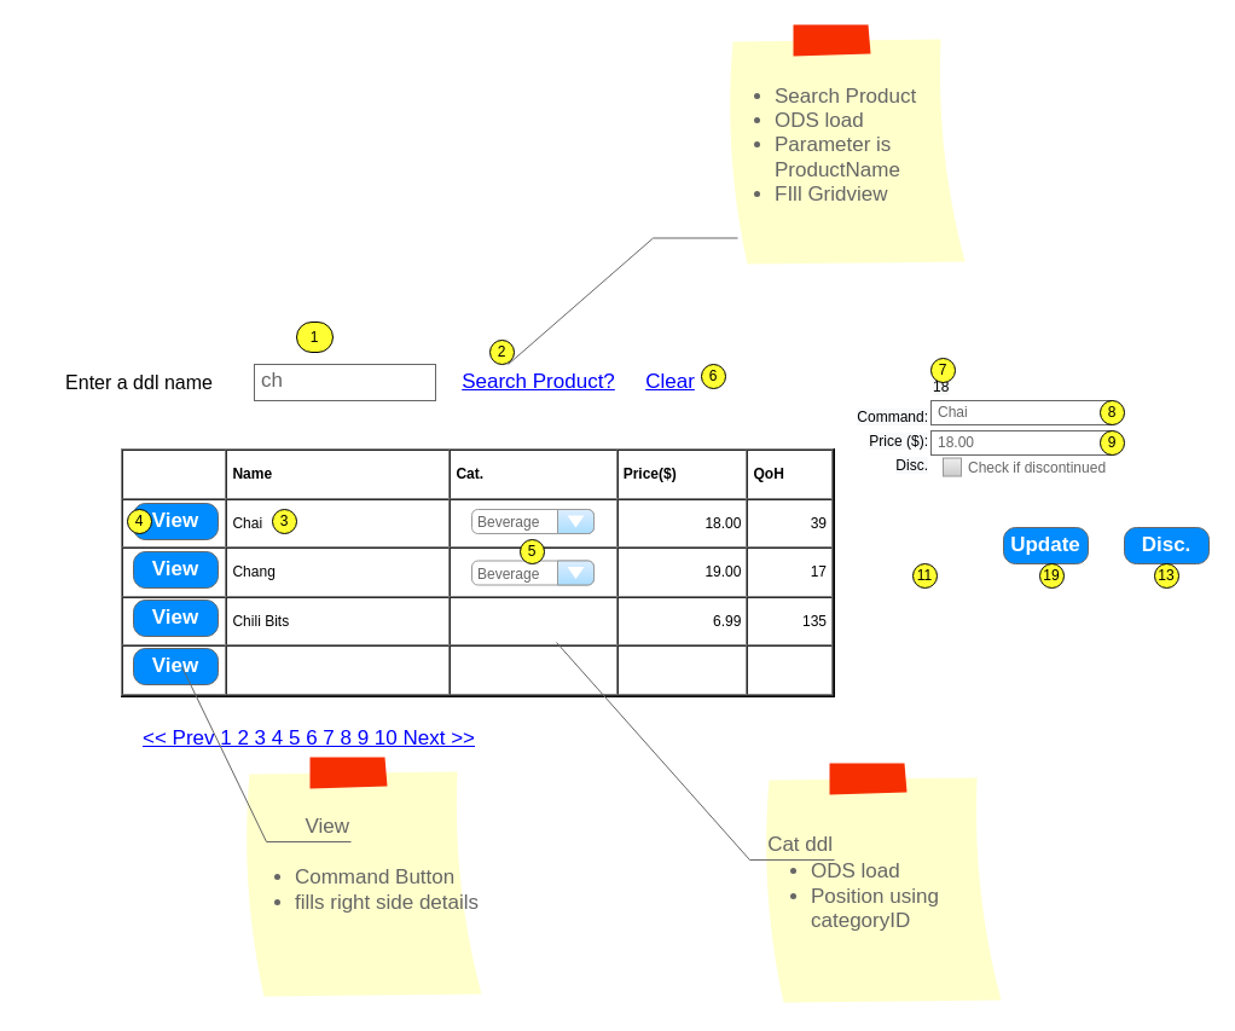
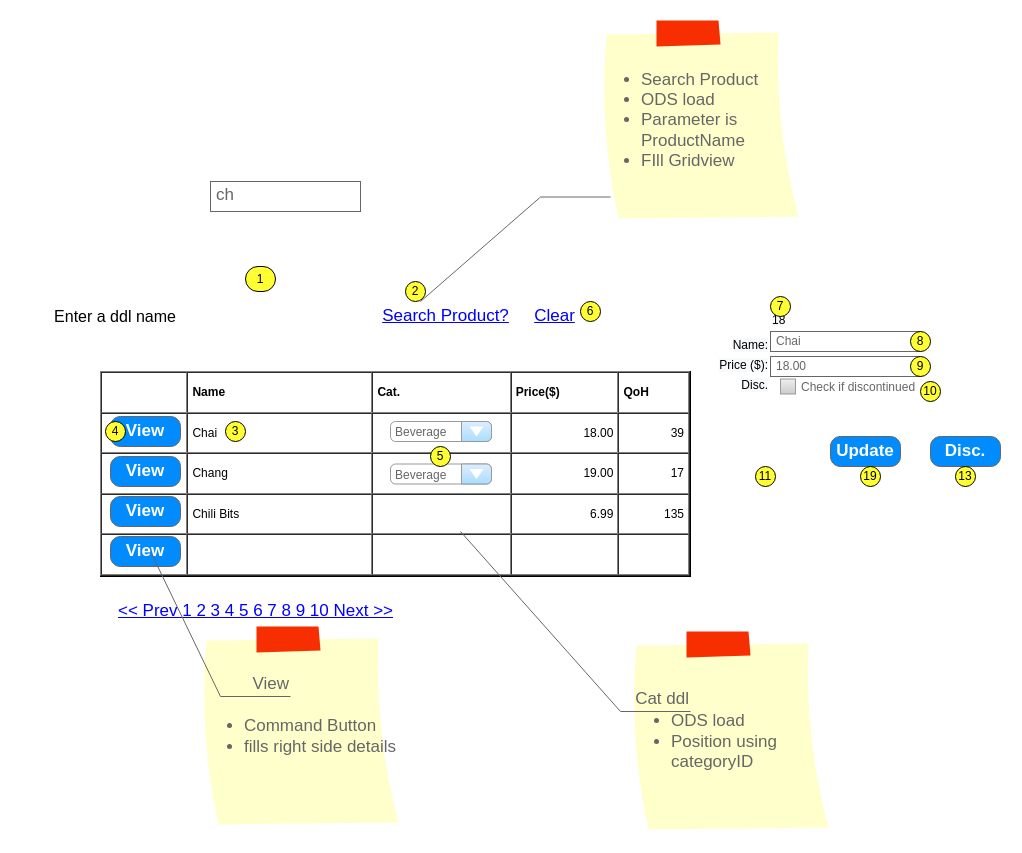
  <mxCell id="0" />
  <mxCell id="1" parent="0" />
  <mxCell id="2" value="&lt;font style=&quot;font-size: 16px&quot;&gt;Enter a ddl name&lt;/font&gt;" style="text;html=1;strokeColor=none;fillColor=none;align=center;verticalAlign=middle;whiteSpace=wrap;rounded=0;" vertex="1" parent="1"><mxGeometry x="20" y="306" width="190" height="20" as="geometry" /></mxCell>
- <mxCell id="3" value="ch" style="strokeWidth=1;shadow=0;dashed=0;align=center;html=1;shape=mxgraph.mockup.text.textBox;fontColor=#666666;align=left;fontSize=17;spacingLeft=4;spacingTop=-3;strokeColor=#666666;mainText=" vertex="1" parent="1"><mxGeometry x="210" y="301" width="150" height="30" as="geometry" /></mxCell>
+ <mxCell id="3" value="ch" style="strokeWidth=1;shadow=0;dashed=0;align=center;html=1;shape=mxgraph.mockup.text.textBox;fontColor=#666666;align=left;fontSize=17;spacingLeft=4;spacingTop=-3;strokeColor=#666666;mainText=" vertex="1" parent="1"><mxGeometry x="210" y="181" width="150" height="30" as="geometry" /></mxCell>
  <mxCell id="4" value="Search Product?" style="shape=rectangle;strokeColor=none;fillColor=none;linkText=;fontSize=17;fontColor=#0000ff;fontStyle=4;html=1;align=center;" vertex="1" parent="1"><mxGeometry x="370" y="301" width="150" height="30" as="geometry" /></mxCell>
  <mxCell id="5" value="Clear" style="shape=rectangle;strokeColor=none;fillColor=none;linkText=;fontSize=17;fontColor=#0000ff;fontStyle=4;html=1;align=center;" vertex="1" parent="1"><mxGeometry x="519" y="301" width="70" height="30" as="geometry" /></mxCell>
- <mxCell id="6" value="&lt;span style=&quot;color: rgb(0 , 0 , 0) ; font-family: &amp;#34;helvetica&amp;#34; ; font-size: 12px ; font-style: normal ; font-weight: 400 ; letter-spacing: normal ; text-indent: 0px ; text-transform: none ; word-spacing: 0px ; background-color: rgb(248 , 249 , 250) ; display: inline ; float: none&quot;&gt;Command:&lt;/span&gt;" style="text;whiteSpace=wrap;html=1;align=right;" vertex="1" parent="1"><mxGeometry x="680" y="331" width="90" height="30" as="geometry" /></mxCell>
+ <mxCell id="6" value="&lt;span style=&quot;color: rgb(0 , 0 , 0) ; font-family: &amp;#34;helvetica&amp;#34; ; font-size: 12px ; font-style: normal ; font-weight: 400 ; letter-spacing: normal ; text-indent: 0px ; text-transform: none ; word-spacing: 0px ; background-color: rgb(248 , 249 , 250) ; display: inline ; float: none&quot;&gt;Name:&lt;/span&gt;" style="text;whiteSpace=wrap;html=1;align=right;" vertex="1" parent="1"><mxGeometry x="680" y="331" width="90" height="30" as="geometry" /></mxCell>
  <mxCell id="7" value="&lt;span style=&quot;color: rgb(0 , 0 , 0) ; font-family: &amp;#34;helvetica&amp;#34; ; font-size: 12px ; font-style: normal ; font-weight: 400 ; letter-spacing: normal ; text-indent: 0px ; text-transform: none ; word-spacing: 0px ; background-color: rgb(248 , 249 , 250) ; display: inline ; float: none&quot;&gt;Price ($):&lt;/span&gt;" style="text;whiteSpace=wrap;html=1;align=right;" vertex="1" parent="1"><mxGeometry x="680" y="351" width="90" height="30" as="geometry" /></mxCell>
  <mxCell id="8" value="&lt;span style=&quot;color: rgb(0 , 0 , 0) ; font-family: &amp;#34;helvetica&amp;#34; ; font-size: 12px ; font-style: normal ; font-weight: 400 ; letter-spacing: normal ; text-indent: 0px ; text-transform: none ; word-spacing: 0px ; background-color: rgb(248 , 249 , 250) ; display: inline ; float: none&quot;&gt;Disc.&lt;/span&gt;" style="text;whiteSpace=wrap;html=1;align=right;" vertex="1" parent="1"><mxGeometry x="680" y="371" width="90" height="30" as="geometry" /></mxCell>
  <mxCell id="9" value="&lt;span style=&quot;color: rgb(0 , 0 , 0) ; font-family: &amp;#34;helvetica&amp;#34; ; font-size: 12px ; font-style: normal ; font-weight: 400 ; letter-spacing: normal ; text-align: right ; text-indent: 0px ; text-transform: none ; word-spacing: 0px ; background-color: rgb(248 , 249 , 250) ; display: inline ; float: none&quot;&gt;18&lt;/span&gt;" style="text;whiteSpace=wrap;html=1;" vertex="1" parent="1"><mxGeometry x="770" y="306" width="90" height="20" as="geometry" /></mxCell>
  <mxCell id="10" value="&lt;font style=&quot;font-size: 12px&quot;&gt;Check if discontinued&lt;/font&gt;" style="strokeWidth=1;shadow=0;dashed=0;align=center;html=1;shape=mxgraph.mockup.forms.rrect;rSize=0;fillColor=#eeeeee;strokeColor=#999999;gradientColor=#cccccc;align=left;spacingLeft=4;fontSize=17;fontColor=#666666;labelPosition=right;" vertex="1" parent="1"><mxGeometry x="780" y="378.5" width="15" height="15" as="geometry" /></mxCell>
  <mxCell id="11" value="&lt;table cellpadding=&quot;4&quot; cellspacing=&quot;0&quot; border=&quot;1&quot; style=&quot;font-size: 1em ; width: 100% ; height: 100%&quot;&gt;&lt;tbody&gt;&lt;tr&gt;&lt;th&gt;&amp;nbsp; &amp;nbsp; &amp;nbsp; &amp;nbsp; &amp;nbsp;&amp;nbsp;&lt;/th&gt;&lt;th&gt;Name&amp;nbsp; &amp;nbsp; &amp;nbsp; &amp;nbsp; &amp;nbsp; &amp;nbsp; &amp;nbsp; &amp;nbsp;&lt;/th&gt;&lt;td&gt;&lt;b&gt;Cat.&amp;nbsp; &amp;nbsp; &amp;nbsp; &amp;nbsp; &amp;nbsp; &amp;nbsp;&lt;/b&gt;&lt;/td&gt;&lt;td&gt;&lt;b&gt;Price($)&lt;/b&gt;&lt;/td&gt;&lt;td&gt;&lt;b&gt;QoH&lt;/b&gt;&lt;/td&gt;&lt;/tr&gt;&lt;tr&gt;&lt;td&gt;&amp;nbsp; &amp;nbsp;&lt;/td&gt;&lt;td&gt;Chai&lt;/td&gt;&lt;td&gt;&lt;br&gt;&lt;/td&gt;&lt;td style=&quot;text-align: right&quot;&gt;18.00&lt;/td&gt;&lt;td style=&quot;text-align: right&quot;&gt;39&lt;/td&gt;&lt;/tr&gt;&lt;tr&gt;&lt;td&gt;&lt;br&gt;&lt;/td&gt;&lt;td&gt;Chang&lt;/td&gt;&lt;td&gt;&lt;br&gt;&lt;/td&gt;&lt;td style=&quot;text-align: right&quot;&gt;19.00&lt;/td&gt;&lt;td style=&quot;text-align: right&quot;&gt;17&lt;/td&gt;&lt;/tr&gt;&lt;tr&gt;&lt;td&gt;&lt;br&gt;&lt;/td&gt;&lt;td&gt;Chili Bits&lt;/td&gt;&lt;td&gt;&lt;br&gt;&lt;/td&gt;&lt;td style=&quot;text-align: right&quot;&gt;6.99&lt;/td&gt;&lt;td style=&quot;text-align: right&quot;&gt;135&lt;/td&gt;&lt;/tr&gt;&lt;tr&gt;&lt;td&gt;&lt;br&gt;&lt;/td&gt;&lt;td&gt;&lt;br&gt;&lt;/td&gt;&lt;td&gt;&lt;br&gt;&lt;/td&gt;&lt;td&gt;&lt;br&gt;&lt;/td&gt;&lt;td&gt;&lt;br&gt;&lt;/td&gt;&lt;/tr&gt;&lt;/tbody&gt;&lt;/table&gt; " style="verticalAlign=top;align=left;overflow=fill;fontSize=12;fontFamily=Helvetica;html=1" vertex="1" parent="1"><mxGeometry x="100" y="371" width="590" height="205" as="geometry" /></mxCell>
  <mxCell id="12" value="&lt;&lt; Prev 1 2 3 4 5 6 7 8 9 10 Next &gt;&gt;" style="strokeWidth=1;shadow=0;dashed=0;align=center;html=1;shape=mxgraph.mockup.navigation.pagination;linkText=;fontSize=17;fontColor=#0000ff;fontStyle=4;" vertex="1" parent="1"><mxGeometry x="80" y="596" width="350" height="30" as="geometry" /></mxCell>
  <mxCell id="13" value="View" style="strokeWidth=1;shadow=0;dashed=0;align=center;html=1;shape=mxgraph.mockup.buttons.button;strokeColor=#666666;fontColor=#ffffff;mainText=;buttonStyle=round;fontSize=17;fontStyle=1;fillColor=#008cff;whiteSpace=wrap;" vertex="1" parent="1"><mxGeometry x="110" y="416" width="70" height="30" as="geometry" /></mxCell>
  <mxCell id="14" value="View" style="strokeWidth=1;shadow=0;dashed=0;align=center;html=1;shape=mxgraph.mockup.buttons.button;strokeColor=#666666;fontColor=#ffffff;mainText=;buttonStyle=round;fontSize=17;fontStyle=1;fillColor=#008cff;whiteSpace=wrap;" vertex="1" parent="1"><mxGeometry x="110" y="456" width="70" height="30" as="geometry" /></mxCell>
  <mxCell id="15" value="View" style="strokeWidth=1;shadow=0;dashed=0;align=center;html=1;shape=mxgraph.mockup.buttons.button;strokeColor=#666666;fontColor=#ffffff;mainText=;buttonStyle=round;fontSize=17;fontStyle=1;fillColor=#008cff;whiteSpace=wrap;" vertex="1" parent="1"><mxGeometry x="110" y="496" width="70" height="30" as="geometry" /></mxCell>
  <mxCell id="16" value="View" style="strokeWidth=1;shadow=0;dashed=0;align=center;html=1;shape=mxgraph.mockup.buttons.button;strokeColor=#666666;fontColor=#ffffff;mainText=;buttonStyle=round;fontSize=17;fontStyle=1;fillColor=#008cff;whiteSpace=wrap;" vertex="1" parent="1"><mxGeometry x="110" y="536" width="70" height="30" as="geometry" /></mxCell>
  <mxCell id="17" value="Update" style="strokeWidth=1;shadow=0;dashed=0;align=center;html=1;shape=mxgraph.mockup.buttons.button;strokeColor=#666666;fontColor=#ffffff;mainText=;buttonStyle=round;fontSize=17;fontStyle=1;fillColor=#008cff;whiteSpace=wrap;" vertex="1" parent="1"><mxGeometry x="830" y="436" width="70" height="30" as="geometry" /></mxCell>
  <mxCell id="18" value="Disc." style="strokeWidth=1;shadow=0;dashed=0;align=center;html=1;shape=mxgraph.mockup.buttons.button;strokeColor=#666666;fontColor=#ffffff;mainText=;buttonStyle=round;fontSize=17;fontStyle=1;fillColor=#008cff;whiteSpace=wrap;" vertex="1" parent="1"><mxGeometry x="930" y="436" width="70" height="30" as="geometry" /></mxCell>
  <mxCell id="19" value="&lt;font style=&quot;font-size: 12px&quot;&gt;Beverage&lt;/font&gt;" style="strokeWidth=1;shadow=0;dashed=0;align=center;html=1;shape=mxgraph.mockup.forms.comboBox;strokeColor=#999999;fillColor=#ddeeff;align=left;fillColor2=#aaddff;mainText=;fontColor=#666666;fontSize=17;spacingLeft=3;" vertex="1" parent="1"><mxGeometry x="390" y="421" width="101" height="20" as="geometry" /></mxCell>
  <mxCell id="20" value="&lt;font style=&quot;font-size: 12px&quot;&gt;Beverage&lt;/font&gt;" style="strokeWidth=1;shadow=0;dashed=0;align=center;html=1;shape=mxgraph.mockup.forms.comboBox;strokeColor=#999999;fillColor=#ddeeff;align=left;fillColor2=#aaddff;mainText=;fontColor=#666666;fontSize=17;spacingLeft=3;" vertex="1" parent="1"><mxGeometry x="390" y="463.5" width="101" height="20" as="geometry" /></mxCell>
  <mxCell id="21" value="&lt;div style=&quot;text-align: left&quot;&gt;&lt;ul&gt;&lt;li&gt;&lt;span&gt;Search Product&lt;/span&gt;&lt;/li&gt;&lt;li&gt;&lt;span&gt;ODS load&lt;/span&gt;&lt;/li&gt;&lt;li&gt;&lt;span&gt;Parameter is ProductName&lt;/span&gt;&lt;/li&gt;&lt;li&gt;&lt;span&gt;FIll Gridview&lt;/span&gt;&lt;/li&gt;&lt;/ul&gt;&lt;/div&gt;" style="strokeWidth=1;shadow=0;dashed=0;align=center;html=1;shape=mxgraph.mockup.text.stickyNote2;fontColor=#666666;mainText=;fontSize=17;whiteSpace=wrap;fillColor=#ffffcc;strokeColor=#F62E00;" vertex="1" parent="1"><mxGeometry x="600" y="20" width="200" height="200" as="geometry" /></mxCell>
  <mxCell id="22" value="" style="strokeWidth=1;shadow=0;dashed=0;align=center;html=1;shape=mxgraph.mockup.text.callout;linkText=;textSize=17;textColor=#666666;callDir=NE;callStyle=line;fontSize=17;fontColor=#666666;align=right;verticalAlign=top;strokeColor=#666666;" vertex="1" parent="1"><mxGeometry x="420" y="171" width="190" height="130" as="geometry" /></mxCell>
  <mxCell id="23" value="&lt;div style=&quot;text-align: left&quot;&gt;&lt;div&gt;&lt;br&gt;&lt;/div&gt;&lt;ul&gt;&lt;li&gt;&lt;span&gt;ODS load&lt;/span&gt;&lt;/li&gt;&lt;li&gt;&lt;span&gt;Position using categoryID&lt;/span&gt;&lt;/li&gt;&lt;/ul&gt;&lt;/div&gt;" style="strokeWidth=1;shadow=0;dashed=0;align=center;html=1;shape=mxgraph.mockup.text.stickyNote2;fontColor=#666666;mainText=;fontSize=17;whiteSpace=wrap;fillColor=#ffffcc;strokeColor=#F62E00;" vertex="1" parent="1"><mxGeometry x="630" y="631" width="200" height="200" as="geometry" /></mxCell>
  <mxCell id="24" value="Cat ddl" style="strokeWidth=1;shadow=0;dashed=0;align=center;html=1;shape=mxgraph.mockup.text.callout;linkText=;textSize=17;textColor=#666666;callDir=SE;callStyle=line;fontSize=17;fontColor=#666666;align=right;verticalAlign=bottom;strokeColor=#666666;" vertex="1" parent="1"><mxGeometry x="460" y="531" width="230" height="180" as="geometry" /></mxCell>
  <mxCell id="25" value="&lt;div style=&quot;text-align: left&quot;&gt;&lt;div&gt;&lt;br&gt;&lt;/div&gt;&lt;ul&gt;&lt;li&gt;Command Button&lt;/li&gt;&lt;li&gt;fills right side details&lt;/li&gt;&lt;/ul&gt;&lt;/div&gt;" style="strokeWidth=1;shadow=0;dashed=0;align=center;html=1;shape=mxgraph.mockup.text.stickyNote2;fontColor=#666666;mainText=;fontSize=17;whiteSpace=wrap;fillColor=#ffffcc;strokeColor=#F62E00;" vertex="1" parent="1"><mxGeometry x="200" y="626" width="200" height="200" as="geometry" /></mxCell>
  <mxCell id="26" value="View" style="strokeWidth=1;shadow=0;dashed=0;align=center;html=1;shape=mxgraph.mockup.text.callout;linkText=;textSize=17;textColor=#666666;callDir=SE;callStyle=line;fontSize=17;fontColor=#666666;align=right;verticalAlign=bottom;strokeColor=#666666;" vertex="1" parent="1"><mxGeometry x="150" y="551" width="140" height="145" as="geometry" /></mxCell>
  <mxCell id="27" value="1" style="text;html=1;align=center;verticalAlign=middle;whiteSpace=wrap;rounded=1;fillColor=#FFFF33;strokeColor=#000000;arcSize=50;" vertex="1" parent="1"><mxGeometry x="245" y="266" width="30" height="25" as="geometry" /></mxCell>
  <mxCell id="28" value="2" style="text;html=1;align=center;verticalAlign=middle;whiteSpace=wrap;rounded=1;fillColor=#FFFF33;strokeColor=#000000;arcSize=50;" vertex="1" parent="1"><mxGeometry x="405" y="281" width="20" height="20" as="geometry" /></mxCell>
  <mxCell id="29" value="4" style="text;html=1;align=center;verticalAlign=middle;whiteSpace=wrap;rounded=1;fillColor=#FFFF33;strokeColor=#000000;arcSize=50;" vertex="1" parent="1"><mxGeometry x="105" y="421" width="20" height="20" as="geometry" /></mxCell>
  <mxCell id="30" value="3" style="text;html=1;align=center;verticalAlign=middle;whiteSpace=wrap;rounded=1;fillColor=#FFFF33;strokeColor=#000000;arcSize=50;" vertex="1" parent="1"><mxGeometry x="225" y="421" width="20" height="20" as="geometry" /></mxCell>
  <mxCell id="31" value="7" style="text;html=1;align=center;verticalAlign=middle;whiteSpace=wrap;rounded=1;fillColor=#FFFF33;strokeColor=#000000;arcSize=50;" vertex="1" parent="1"><mxGeometry x="770" y="296" width="20" height="20" as="geometry" /></mxCell>
  <mxCell id="32" value="6" style="text;html=1;align=center;verticalAlign=middle;whiteSpace=wrap;rounded=1;fillColor=#FFFF33;strokeColor=#000000;arcSize=50;" vertex="1" parent="1"><mxGeometry x="580" y="301" width="20" height="20" as="geometry" /></mxCell>
  <mxCell id="33" value="5" style="text;html=1;align=center;verticalAlign=middle;whiteSpace=wrap;rounded=1;fillColor=#FFFF33;strokeColor=#000000;arcSize=50;" vertex="1" parent="1"><mxGeometry x="430" y="446" width="20" height="20" as="geometry" /></mxCell>
  <mxCell id="34" value="&lt;font style=&quot;font-size: 12px&quot;&gt;Chai&lt;/font&gt;" style="strokeWidth=1;shadow=0;dashed=0;align=center;html=1;shape=mxgraph.mockup.text.textBox;fontColor=#666666;align=left;fontSize=17;spacingLeft=4;spacingTop=-3;strokeColor=#666666;mainText=;rounded=1;fillColor=none;" vertex="1" parent="1"><mxGeometry x="770" y="331" width="150" height="20" as="geometry" /></mxCell>
  <mxCell id="35" value="&lt;font style=&quot;font-size: 12px&quot;&gt;18.00&lt;/font&gt;" style="strokeWidth=1;shadow=0;dashed=0;align=center;html=1;shape=mxgraph.mockup.text.textBox;fontColor=#666666;align=left;fontSize=17;spacingLeft=4;spacingTop=-3;strokeColor=#666666;mainText=;rounded=1;fillColor=none;" vertex="1" parent="1"><mxGeometry x="770" y="356" width="150" height="20" as="geometry" /></mxCell>
  <mxCell id="36" value="8" style="text;html=1;align=center;verticalAlign=middle;whiteSpace=wrap;rounded=1;fillColor=#FFFF33;strokeColor=#000000;arcSize=50;" vertex="1" parent="1"><mxGeometry x="910" y="331" width="20" height="20" as="geometry" /></mxCell>
  <mxCell id="37" value="9" style="text;html=1;align=center;verticalAlign=middle;whiteSpace=wrap;rounded=1;fillColor=#FFFF33;strokeColor=#000000;arcSize=50;" vertex="1" parent="1"><mxGeometry x="910" y="356" width="20" height="20" as="geometry" /></mxCell>
+ <mxCell id="38" value="10" style="text;html=1;align=center;verticalAlign=middle;whiteSpace=wrap;rounded=1;fillColor=#FFFF33;strokeColor=#000000;arcSize=50;" vertex="1" parent="1"><mxGeometry x="920" y="381" width="20" height="20" as="geometry" /></mxCell>
  <mxCell id="39" value="19" style="text;html=1;align=center;verticalAlign=middle;whiteSpace=wrap;rounded=1;fillColor=#FFFF33;strokeColor=#000000;arcSize=50;" vertex="1" parent="1"><mxGeometry x="860" y="466" width="20" height="20" as="geometry" /></mxCell>
  <mxCell id="40" value="11" style="text;html=1;align=center;verticalAlign=middle;whiteSpace=wrap;rounded=1;fillColor=#FFFF33;strokeColor=#000000;arcSize=50;" vertex="1" parent="1"><mxGeometry x="755" y="466" width="20" height="20" as="geometry" /></mxCell>
  <mxCell id="41" value="13" style="text;html=1;align=center;verticalAlign=middle;whiteSpace=wrap;rounded=1;fillColor=#FFFF33;strokeColor=#000000;arcSize=50;" vertex="1" parent="1"><mxGeometry x="955" y="466" width="20" height="20" as="geometry" /></mxCell>
